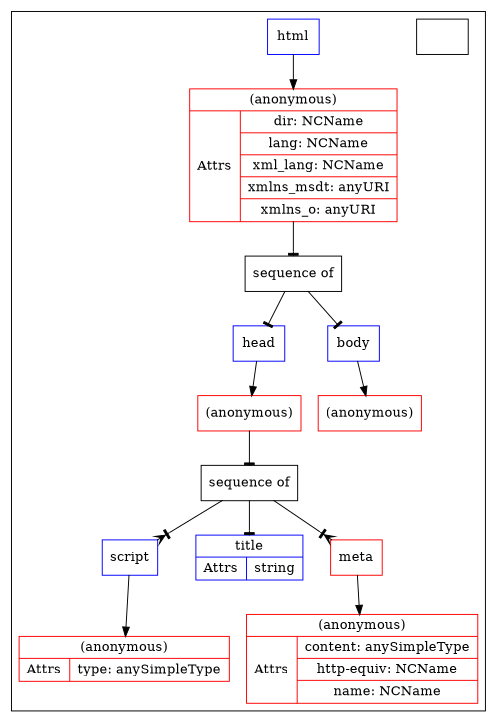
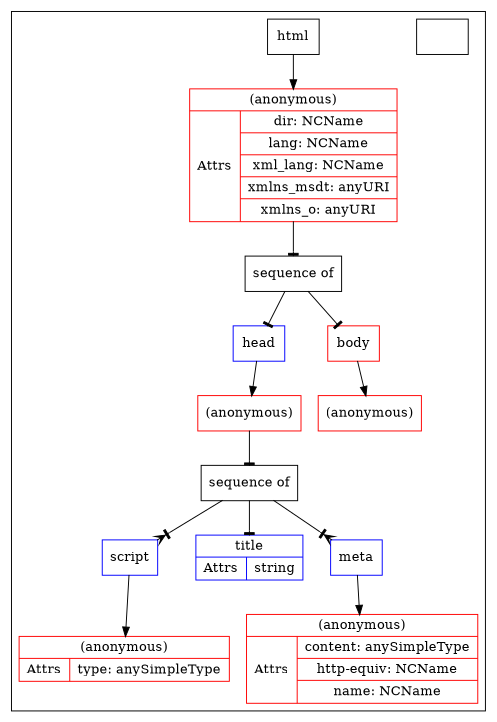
  digraph {
    node [shape=record color=blue]
    edge [arrowhead=tee arrowtail=diamond]
    n1 [label="{sequence of}" color=""]
    n2 [color=red label="{(anonymous)|{Attrs|{{<AttributeUseImpl12170552>dir: NCName}|{<AttributeUseImpl2654289>lang: NCName}|{<AttributeUseImpl16795115>xml_lang: NCName}|{<AttributeUseImpl15628820>xmlns_msdt: anyURI}|{<AttributeUseImpl9489155>xmlns_o: anyURI}}}}"]
    n3 [label="{head}"]
    n4 [label="{script}"]
    n5 [label="{title|{Attrs|string}}"]
    n6 [color=red label="{(anonymous)|{Attrs|{{<AttributeUseImpl20196260>content: anySimpleType}|{<AttributeUseImpl1913643>http-equiv: NCName}|{<AttributeUseImpl17459938>name: NCName}}}}"]
    n7 [color=red label="{(anonymous)|{Attrs|{{<AttributeUseImpl13756574>type: anySimpleType}}}}"]
-   n8 [label="{body}"]
+   n8 [color=red label="{body}"]
    n9 [label="{}" color=""]
    n10 [color=red label="{(anonymous)}"]
-   n11 [color=red label="{meta}"]
+   n11 [label="{meta}"]
    n12 [color=red label="{(anonymous)}"]
-   n13 [label="{html}"]
+   n13 [color=black label="{html}"]
    n14 [label="{sequence of}" color=""]
    subgraph cluster_1 {
      n1
      n2
      n3
      n4
      n5
      n6
      n7
      n8
      n9
      n10
      n11
      n12
      n13
      n14
    }
    n1 -> n3
    n1 -> n8
    n2 -> n1
    n3 -> n10 [arrowhead=normal arrowtail=""]
    n4 -> n7 [arrowhead=normal arrowtail=""]
    n8 -> n12 [arrowhead=normal arrowtail=""]
    n10 -> n14
    n11 -> n6 [arrowhead=normal arrowtail=""]
    n13 -> n2 [arrowhead=normal arrowtail=""]
    n14 -> n4 [arrowhead=crowtee]
    n14 -> n5
    n14 -> n11 [arrowhead=crowtee]
  }
